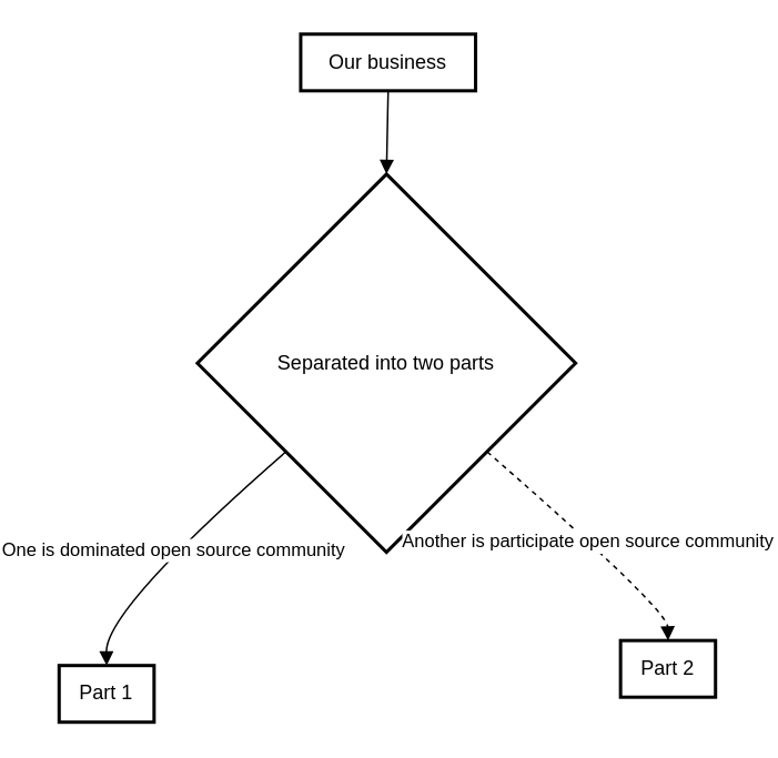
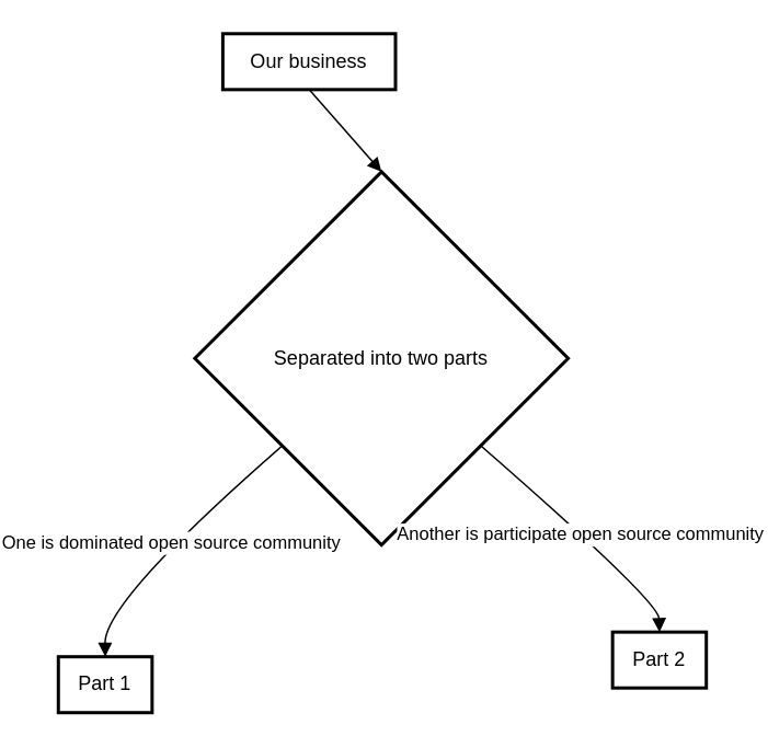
  <mxCell id="0" />
  <mxCell id="1" parent="0" />
- <mxCell id="2" value="Our business" style="whiteSpace=wrap;strokeWidth=2;" vertex="1" parent="1"><mxGeometry x="165" width="105" height="34" as="geometry" y="20" /></mxCell>
+ <mxCell id="2" value="Our business" style="whiteSpace=wrap;strokeWidth=2;" vertex="1" parent="1"><mxGeometry x="120" y="20" width="105" height="34" as="geometry" /></mxCell>
  <mxCell id="3" value="Separated into two parts" style="rhombus;strokeWidth=2;whiteSpace=wrap;" vertex="1" parent="1"><mxGeometry x="103" y="104" width="227" height="227" as="geometry" /></mxCell>
  <mxCell id="4" value="Part 1" style="whiteSpace=wrap;strokeWidth=2;" vertex="1" parent="1"><mxGeometry x="20" y="399" width="57" height="34" as="geometry" /></mxCell>
  <mxCell id="5" value="Part 2" style="whiteSpace=wrap;strokeWidth=2;" vertex="1" parent="1"><mxGeometry x="357" y="384" width="57" height="34" as="geometry" /></mxCell>
  <mxCell id="6" value="" style="curved=1;startArrow=none;endArrow=block;exitX=0.5;exitY=0.99;entryX=0.5;entryY=0;" edge="1" parent="1" source="2" target="3"><mxGeometry relative="1" as="geometry"><Array as="points" /></mxGeometry></mxCell>
  <mxCell id="7" value="One is dominated open source community" style="curved=1;startArrow=none;endArrow=block;exitX=0;exitY=0.94;entryX=0.5;entryY=0.01;" edge="1" parent="1" source="3" target="4"><mxGeometry relative="1" as="geometry"><Array as="points"><mxPoint x="48" y="365" /></Array></mxGeometry></mxCell>
- <mxCell id="8" value="Another is participate open source community" style="curved=1;startArrow=none;endArrow=block;exitX=1;exitY=0.94;entryX=0.5;entryY=0.01;dashed=1;" edge="1" parent="1" source="3" target="5"><mxGeometry relative="1" as="geometry"><Array as="points"><mxPoint x="385" y="365" /></Array></mxGeometry></mxCell>
+ <mxCell id="8" value="Another is participate open source community" style="curved=1;startArrow=none;endArrow=block;exitX=1;exitY=0.94;entryX=0.5;entryY=0.01;" edge="1" parent="1" source="3" target="5"><mxGeometry relative="1" as="geometry"><Array as="points"><mxPoint x="385" y="365" /></Array></mxGeometry></mxCell>
